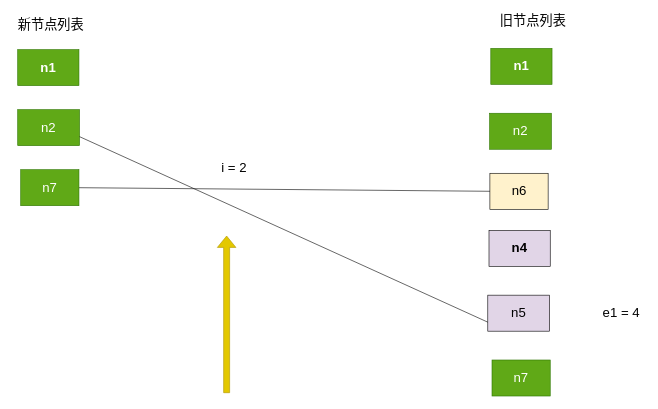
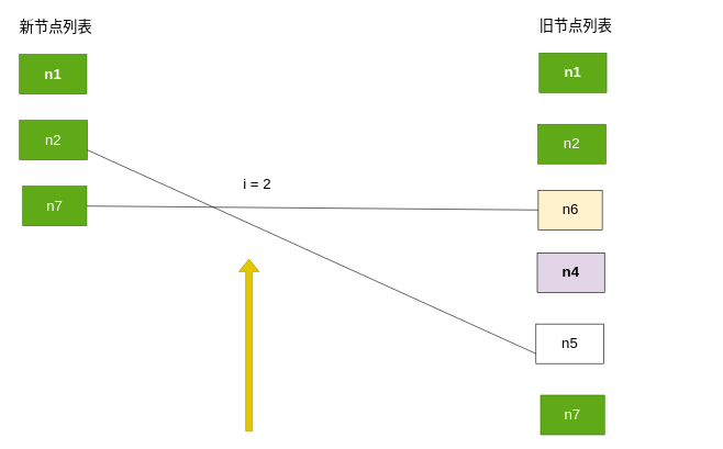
  <mxCell id="0" />
  <mxCell id="1" parent="0" />
  <mxCell id="2" value="n1" style="rounded=0;whiteSpace=wrap;html=1;fontStyle=1;fillColor=#60a917;fontColor=#ffffff;strokeColor=#2D7600;fontSize=22;" parent="1" vertex="1"><mxGeometry x="817" y="80" width="102" height="60" as="geometry" /></mxCell>
- <mxCell id="3" value="旧节点列表" style="text;html=1;align=center;verticalAlign=middle;resizable=0;points=[];autosize=1;strokeColor=none;fillColor=none;fontSize=22;" parent="1" vertex="1"><mxGeometry x="823" y="15" width="128" height="38" as="geometry" /></mxCell>
+ <mxCell id="3" value="旧节点列表" style="text;html=1;align=center;verticalAlign=middle;resizable=0;points=[];autosize=1;strokeColor=none;fillColor=none;fontSize=22;" parent="1" vertex="1"><mxGeometry x="808" y="20" width="128" height="38" as="geometry" /></mxCell>
  <mxCell id="4" value="n2" style="rounded=0;whiteSpace=wrap;html=1;fillColor=#60a917;fontColor=#ffffff;strokeColor=#2D7600;fontSize=22;" parent="1" vertex="1"><mxGeometry x="815" y="188" width="103" height="60" as="geometry" /></mxCell>
  <mxCell id="5" value="n6" style="rounded=0;whiteSpace=wrap;html=1;fontSize=22;fillColor=#fff2cc;" parent="1" vertex="1"><mxGeometry x="815.5" y="288" width="97" height="60" as="geometry" /></mxCell>
  <mxCell id="6" value="n4" style="rounded=0;whiteSpace=wrap;html=1;fontStyle=1;fontSize=22;fillColor=#e1d5e7;" parent="1" vertex="1"><mxGeometry x="814" y="383" width="102" height="60" as="geometry" /></mxCell>
- <mxCell id="7" value="n5" style="rounded=0;whiteSpace=wrap;html=1;fontSize=22;fillColor=#e1d5e7;" parent="1" vertex="1"><mxGeometry x="812" y="491" width="103" height="60" as="geometry" /></mxCell>
+ <mxCell id="7" value="n5" style="rounded=0;whiteSpace=wrap;html=1;fontSize=22;" parent="1" vertex="1"><mxGeometry x="812" y="491" width="103" height="60" as="geometry" /></mxCell>
  <mxCell id="8" value="n7" style="rounded=0;whiteSpace=wrap;html=1;fontSize=22;fillColor=#60a917;fontColor=#ffffff;strokeColor=#2D7600;" parent="1" vertex="1"><mxGeometry x="819" y="599" width="97" height="60" as="geometry" /></mxCell>
  <mxCell id="9" value="n1" style="rounded=0;whiteSpace=wrap;html=1;fontStyle=1;fillColor=#60a917;fontColor=#ffffff;strokeColor=#2D7600;fontSize=22;" parent="1" vertex="1"><mxGeometry x="29" y="82" width="102" height="60" as="geometry" /></mxCell>
  <mxCell id="10" value="新节点列表" style="text;html=1;align=center;verticalAlign=middle;resizable=0;points=[];autosize=1;strokeColor=none;fillColor=none;fontSize=22;" parent="1" vertex="1"><mxGeometry x="20" y="22" width="128" height="38" as="geometry" /></mxCell>
  <mxCell id="11" value="n2" style="rounded=0;whiteSpace=wrap;html=1;fillColor=#60a917;fontColor=#ffffff;strokeColor=#2D7600;fontSize=22;" parent="1" vertex="1"><mxGeometry x="29" y="182" width="103" height="60" as="geometry" /></mxCell>
  <mxCell id="12" value="" style="endArrow=none;html=1;fontSize=22;entryX=1;entryY=0.5;entryDx=0;entryDy=0;exitX=0;exitY=0.5;exitDx=0;exitDy=0;" parent="1" source="5" target="14" edge="1"><mxGeometry width="50" height="50" relative="1" as="geometry"><mxPoint x="918" y="225" as="sourcePoint" /><mxPoint x="968" y="175" as="targetPoint" /><Array as="points" /></mxGeometry></mxCell>
  <mxCell id="13" value="i = 2" style="text;html=1;align=center;verticalAlign=middle;resizable=0;points=[];autosize=1;strokeColor=none;fillColor=none;fontSize=22;" parent="1" vertex="1"><mxGeometry x="359" y="260" width="60" height="38" as="geometry" /></mxCell>
  <mxCell id="14" value="n7" style="rounded=0;whiteSpace=wrap;html=1;fontSize=22;fillColor=#60a917;fontColor=#ffffff;strokeColor=#2D7600;" parent="1" vertex="1"><mxGeometry x="34" y="282" width="97" height="60" as="geometry" /></mxCell>
- <mxCell id="15" value="e1 = 4" style="text;html=1;align=center;verticalAlign=middle;resizable=0;points=[];autosize=1;strokeColor=none;fillColor=none;fontSize=22;" parent="1" vertex="1"><mxGeometry x="994" y="502" width="80" height="38" as="geometry" /></mxCell>
  <mxCell id="16" value="" style="endArrow=none;html=1;fontSize=22;exitX=0;exitY=0.75;exitDx=0;exitDy=0;entryX=1;entryY=0.75;entryDx=0;entryDy=0;" parent="1" source="7" target="11" edge="1"><mxGeometry width="50" height="50" relative="1" as="geometry"><mxPoint x="918" y="625" as="sourcePoint" /><mxPoint x="1723" y="322" as="targetPoint" /></mxGeometry></mxCell>
  <mxCell id="17" value="" style="shape=flexArrow;endArrow=classic;html=1;fillColor=#e3c800;strokeColor=#B09500;" edge="1" parent="1"><mxGeometry width="50" height="50" relative="1" as="geometry"><mxPoint x="377" y="654" as="sourcePoint" /><mxPoint x="377" y="392" as="targetPoint" /></mxGeometry></mxCell>
